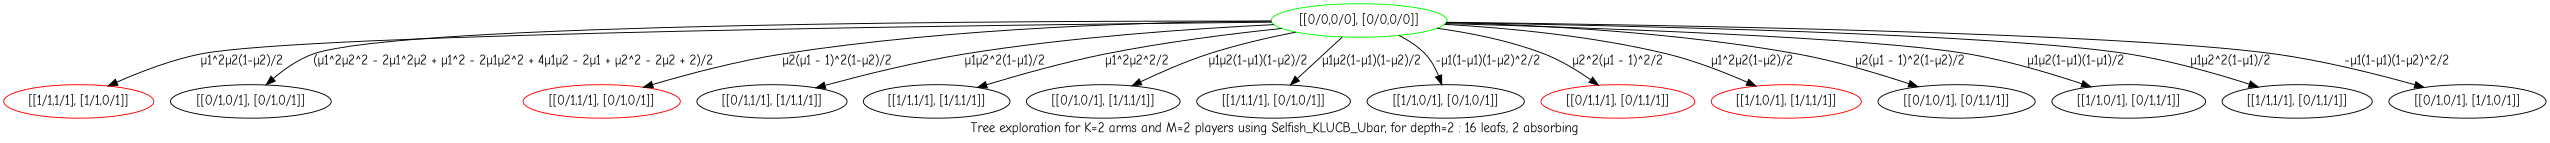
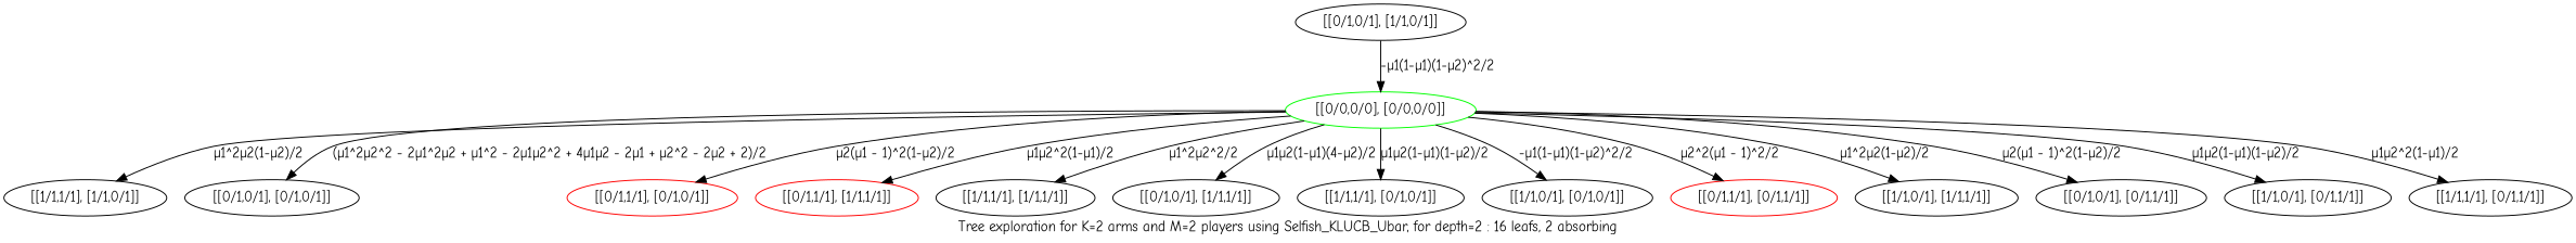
  digraph {
    fontname="Comic Neue"
    label="Tree exploration for K=2 arms and M=2 players using Selfish_KLUCB_Ubar, for depth=2 : 16 leafs, 2 absorbing"
    node [fontname="Comic Neue"]
    edge [color=black fontname="Comic Neue"]
    n1 [color=green label="[[0/0,0/0], [0/0,0/0]]"]
-   n2 [label="[[1/1,1/1], [1/1,0/1]]" color=red]
+   n2 [label="[[1/1,1/1], [1/1,0/1]]"]
    n3 [label="[[0/1,0/1], [0/1,0/1]]"]
    n4 [color=red label="[[0/1,1/1], [0/1,0/1]]"]
-   n5 [label="[[0/1,1/1], [1/1,1/1]]"]
+   n5 [label="[[0/1,1/1], [1/1,1/1]]" color=red]
    n6 [label="[[1/1,1/1], [1/1,1/1]]"]
    n7 [label="[[0/1,0/1], [1/1,1/1]]"]
    n8 [label="[[1/1,1/1], [0/1,0/1]]"]
    n9 [label="[[1/1,0/1], [0/1,0/1]]"]
    n10 [color=red label="[[0/1,1/1], [0/1,1/1]]"]
-   n11 [label="[[1/1,0/1], [1/1,1/1]]" color=red]
+   n11 [label="[[1/1,0/1], [1/1,1/1]]"]
    n12 [label="[[0/1,0/1], [0/1,1/1]]"]
    n13 [label="[[1/1,0/1], [0/1,1/1]]"]
    n14 [label="[[1/1,1/1], [0/1,1/1]]"]
    n15 [label="[[0/1,0/1], [1/1,0/1]]"]
    n1 -> n2 [label="µ1^2µ2(1-µ2)/2"]
    n1 -> n3 [label="(µ1^2µ2^2 - 2µ1^2µ2 + µ1^2 - 2µ1µ2^2 + 4µ1µ2 - 2µ1 + µ2^2 - 2µ2 + 2)/2"]
    n1 -> n4 [label="µ2(µ1 - 1)^2(1-µ2)/2"]
    n1 -> n5 [label="µ1µ2^2(1-µ1)/2"]
    n1 -> n6 [label="µ1^2µ2^2/2"]
-   n1 -> n7 [label="µ1µ2(1-µ1)(1-µ2)/2"]
+   n1 -> n7 [label="µ1µ2(1-µ1)(4-µ2)/2"]
    n1 -> n8 [label="µ1µ2(1-µ1)(1-µ2)/2"]
    n1 -> n9 [label="-µ1(1-µ1)(1-µ2)^2/2"]
    n1 -> n10 [label="µ2^2(µ1 - 1)^2/2"]
    n1 -> n11 [label="µ1^2µ2(1-µ2)/2"]
    n1 -> n12 [label="µ2(µ1 - 1)^2(1-µ2)/2"]
-   n1 -> n13 [label="µ1µ2(1-µ1)(1-µ1)/2"]
+   n1 -> n13 [label="µ1µ2(1-µ1)(1-µ2)/2"]
    n1 -> n14 [label="µ1µ2^2(1-µ1)/2"]
-   n1 -> n15 [label="-µ1(1-µ1)(1-µ2)^2/2"]
+   n15 -> n1 [label="-µ1(1-µ1)(1-µ2)^2/2"]
  }
